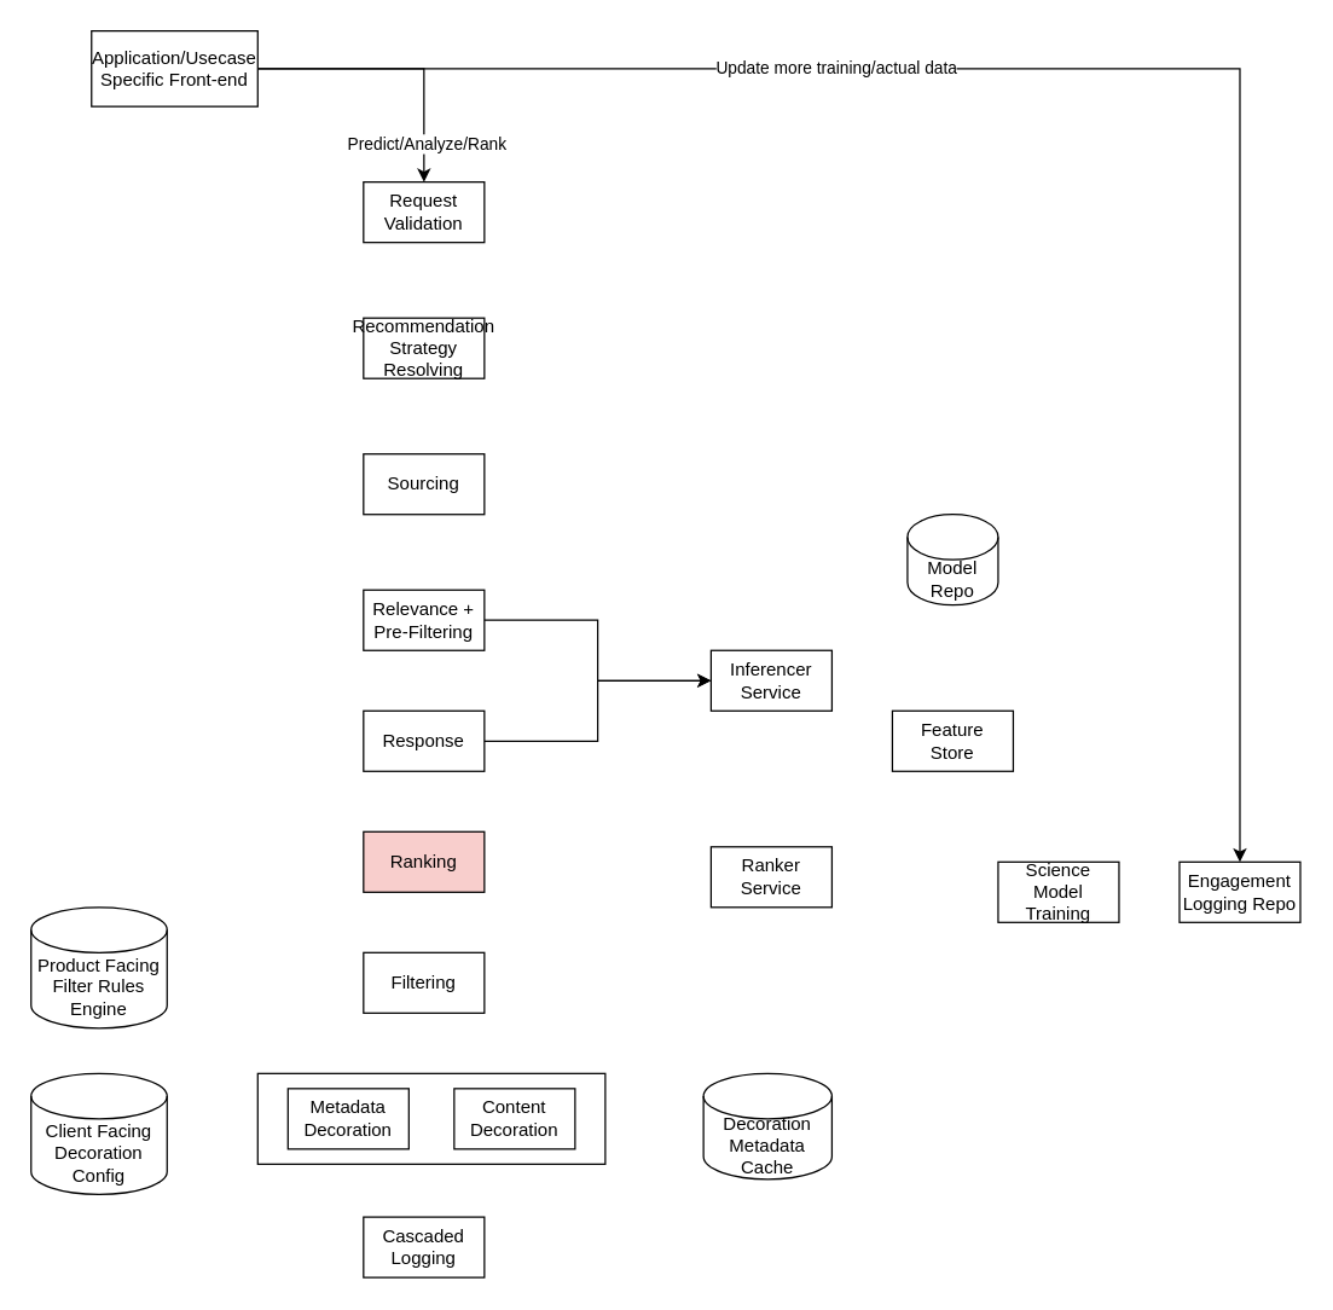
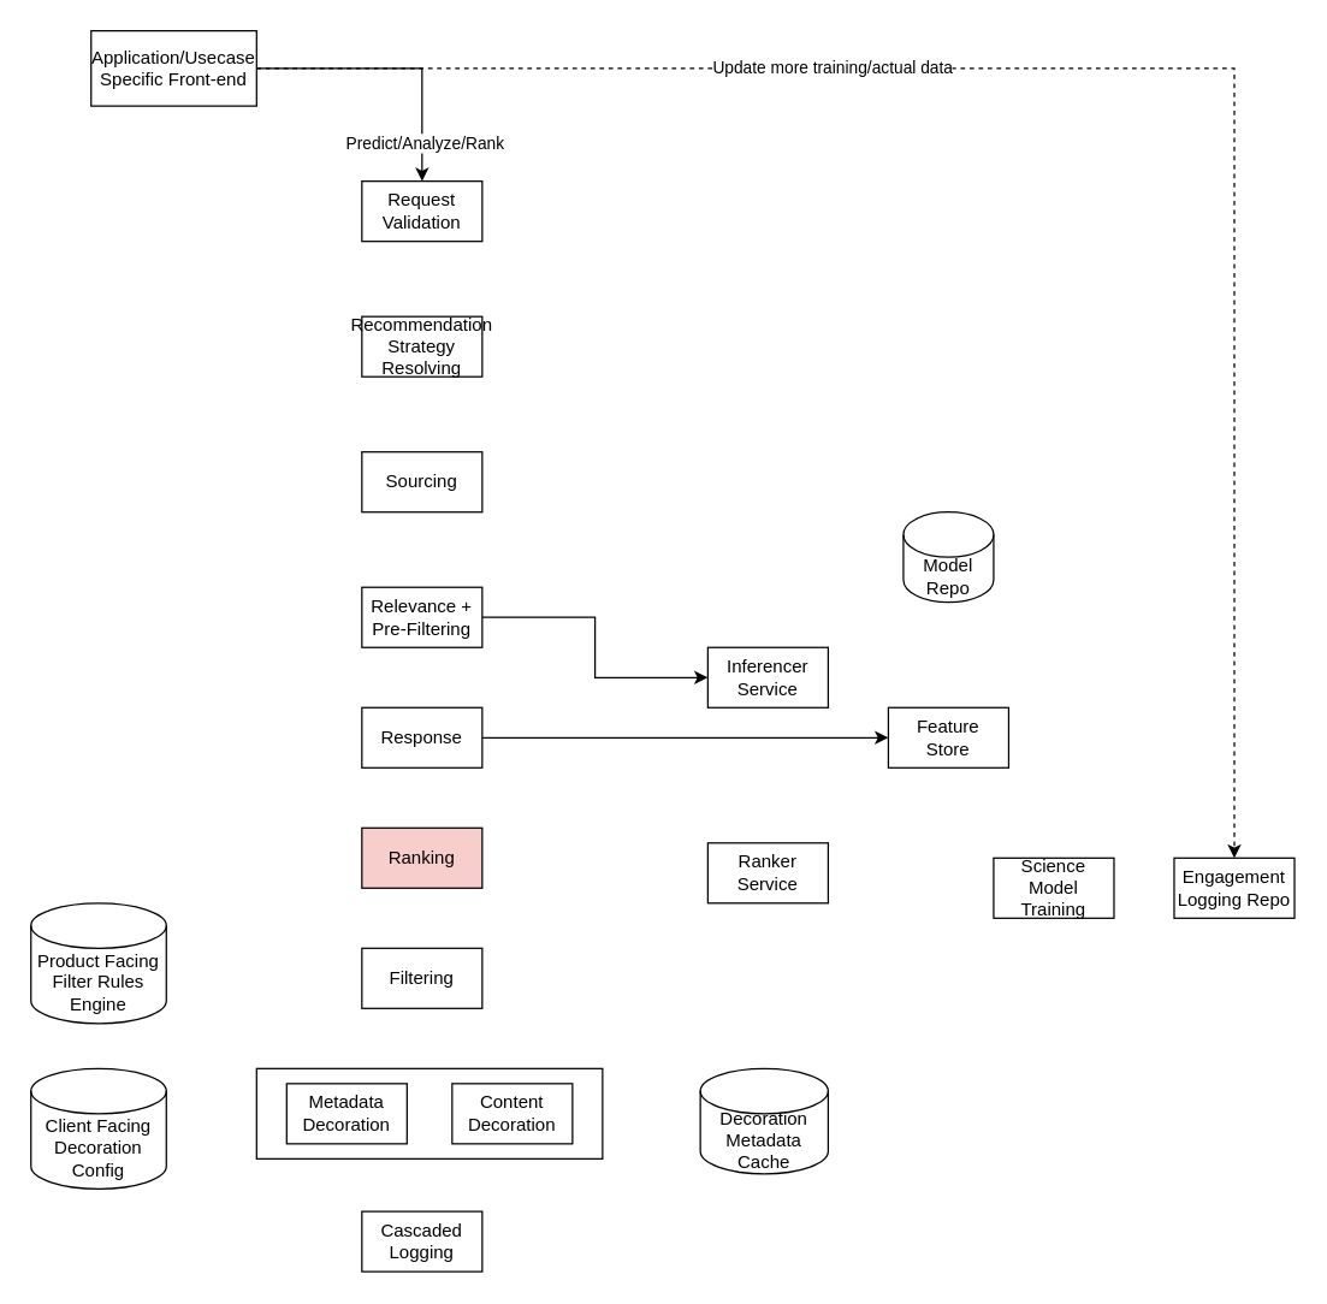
  <mxCell id="0" />
  <mxCell id="1" parent="0" />
  <mxCell id="2" value="" style="rounded=0;whiteSpace=wrap;html=1;" vertex="1" parent="1"><mxGeometry x="170" y="710" width="230" height="60" as="geometry" /></mxCell>
  <mxCell id="3" value="Request Validation" style="rounded=0;whiteSpace=wrap;html=1;" vertex="1" parent="1"><mxGeometry x="240" y="120" width="80" height="40" as="geometry" /></mxCell>
  <mxCell id="4" value="Recommendation Strategy Resolving" style="rounded=0;whiteSpace=wrap;html=1;" vertex="1" parent="1"><mxGeometry x="240" y="210" width="80" height="40" as="geometry" /></mxCell>
  <mxCell id="5" value="Sourcing" style="rounded=0;whiteSpace=wrap;html=1;" vertex="1" parent="1"><mxGeometry x="240" y="300" width="80" height="40" as="geometry" /></mxCell>
  <mxCell id="6" style="edgeStyle=orthogonalEdgeStyle;rounded=0;orthogonalLoop=1;jettySize=auto;html=1;entryX=0;entryY=0.5;entryDx=0;entryDy=0;" edge="1" parent="1" source="7" target="19"><mxGeometry relative="1" as="geometry" /></mxCell>
  <mxCell id="7" value="Relevance + Pre-Filtering" style="rounded=0;whiteSpace=wrap;html=1;" vertex="1" parent="1"><mxGeometry x="240" y="390" width="80" height="40" as="geometry" /></mxCell>
- <mxCell id="8" style="edgeStyle=orthogonalEdgeStyle;rounded=0;orthogonalLoop=1;jettySize=auto;html=1;entryX=0;entryY=0.5;entryDx=0;entryDy=0;" edge="1" parent="1" source="9" target="19"><mxGeometry relative="1" as="geometry"><mxPoint x="450" y="460" as="targetPoint" /></mxGeometry></mxCell>
+ <mxCell id="8" style="edgeStyle=orthogonalEdgeStyle;rounded=0;orthogonalLoop=1;jettySize=auto;html=1;" edge="1" parent="1" source="9" target="21"><mxGeometry relative="1" as="geometry"><mxPoint x="450" y="460" as="targetPoint" /></mxGeometry></mxCell>
  <mxCell id="9" value="Response" style="rounded=0;whiteSpace=wrap;html=1;" vertex="1" parent="1"><mxGeometry x="240" y="470" width="80" height="40" as="geometry" /></mxCell>
  <mxCell id="10" value="Ranking" style="rounded=0;whiteSpace=wrap;html=1;fillColor=#f8cecc;" vertex="1" parent="1"><mxGeometry x="240" y="550" width="80" height="40" as="geometry" /></mxCell>
  <mxCell id="11" value="Filtering" style="rounded=0;whiteSpace=wrap;html=1;" vertex="1" parent="1"><mxGeometry x="240" y="630" width="80" height="40" as="geometry" /></mxCell>
  <mxCell id="12" value="Metadata&lt;div&gt;Decoration&lt;/div&gt;" style="rounded=0;whiteSpace=wrap;html=1;" vertex="1" parent="1"><mxGeometry x="190" y="720" width="80" height="40" as="geometry" /></mxCell>
  <mxCell id="13" value="Content Decoration" style="rounded=0;whiteSpace=wrap;html=1;" vertex="1" parent="1"><mxGeometry x="300" y="720" width="80" height="40" as="geometry" /></mxCell>
  <mxCell id="14" value="Decoration&lt;div&gt;Metadata&lt;/div&gt;&lt;div&gt;Cache&lt;/div&gt;" style="shape=cylinder3;whiteSpace=wrap;html=1;boundedLbl=1;backgroundOutline=1;size=15;" vertex="1" parent="1"><mxGeometry x="465" y="710" width="85" height="70" as="geometry" /></mxCell>
  <mxCell id="15" value="Cascaded Logging" style="rounded=0;whiteSpace=wrap;html=1;" vertex="1" parent="1"><mxGeometry x="240" y="805" width="80" height="40" as="geometry" /></mxCell>
  <mxCell id="16" value="Client Facing&lt;div&gt;Decoration&lt;/div&gt;&lt;div&gt;Config&lt;/div&gt;" style="shape=cylinder3;whiteSpace=wrap;html=1;boundedLbl=1;backgroundOutline=1;size=15;" vertex="1" parent="1"><mxGeometry y="710" width="90" height="80" as="geometry" x="20" /></mxCell>
  <mxCell id="17" value="Product Facing Filter Rules Engine" style="shape=cylinder3;whiteSpace=wrap;html=1;boundedLbl=1;backgroundOutline=1;size=15;" vertex="1" parent="1"><mxGeometry y="600" width="90" height="80" as="geometry" x="20" /></mxCell>
  <mxCell id="18" value="Ranker&lt;div&gt;Service&lt;/div&gt;" style="rounded=0;whiteSpace=wrap;html=1;" vertex="1" parent="1"><mxGeometry x="470" y="560" width="80" height="40" as="geometry" /></mxCell>
  <mxCell id="19" value="Inferencer Service" style="rounded=0;whiteSpace=wrap;html=1;" vertex="1" parent="1"><mxGeometry x="470" y="430" width="80" height="40" as="geometry" /></mxCell>
  <mxCell id="20" value="Model Repo" style="shape=cylinder3;whiteSpace=wrap;html=1;boundedLbl=1;backgroundOutline=1;size=15;" vertex="1" parent="1"><mxGeometry x="600" y="340" width="60" height="60" as="geometry" /></mxCell>
  <mxCell id="21" value="Feature&lt;div&gt;Store&lt;/div&gt;" style="rounded=0;whiteSpace=wrap;html=1;" vertex="1" parent="1"><mxGeometry x="590" y="470" width="80" height="40" as="geometry" /></mxCell>
  <mxCell id="22" value="Science Model Training" style="rounded=0;whiteSpace=wrap;html=1;" vertex="1" parent="1"><mxGeometry x="660" y="570" width="80" height="40" as="geometry" /></mxCell>
  <mxCell id="23" value="Engagement Logging Repo" style="rounded=0;whiteSpace=wrap;html=1;" vertex="1" parent="1"><mxGeometry x="780" y="570" width="80" height="40" as="geometry" /></mxCell>
- <mxCell id="24" style="edgeStyle=orthogonalEdgeStyle;rounded=0;orthogonalLoop=1;jettySize=auto;html=1;entryX=0.5;entryY=0;entryDx=0;entryDy=0;" edge="1" parent="1" source="28" target="23"><mxGeometry relative="1" as="geometry" /></mxCell>
+ <mxCell id="24" style="edgeStyle=orthogonalEdgeStyle;rounded=0;orthogonalLoop=1;jettySize=auto;html=1;entryX=0.5;entryY=0;entryDx=0;entryDy=0;dashed=1;" edge="1" parent="1" source="28" target="23"><mxGeometry relative="1" as="geometry" /></mxCell>
  <mxCell id="25" value="Update more training/actual data" style="edgeLabel;html=1;align=center;verticalAlign=middle;resizable=0;points=[];" vertex="1" connectable="0" parent="24"><mxGeometry x="-0.35" y="1" relative="1" as="geometry"><mxPoint as="offset" /></mxGeometry></mxCell>
  <mxCell id="26" style="edgeStyle=orthogonalEdgeStyle;rounded=0;orthogonalLoop=1;jettySize=auto;html=1;entryX=0.5;entryY=0;entryDx=0;entryDy=0;" edge="1" parent="1" source="28" target="3"><mxGeometry relative="1" as="geometry" /></mxCell>
  <mxCell id="27" value="Predict/Analyze/Rank" style="edgeLabel;html=1;align=center;verticalAlign=middle;resizable=0;points=[];" vertex="1" connectable="0" parent="26"><mxGeometry x="0.719" y="1" relative="1" as="geometry"><mxPoint as="offset" /></mxGeometry></mxCell>
  <mxCell id="28" value="Application/Usecase&lt;div&gt;Specific Front-end&lt;/div&gt;" style="rounded=0;whiteSpace=wrap;html=1;" vertex="1" parent="1"><mxGeometry x="60" y="20" width="110" height="50" as="geometry" /></mxCell>
